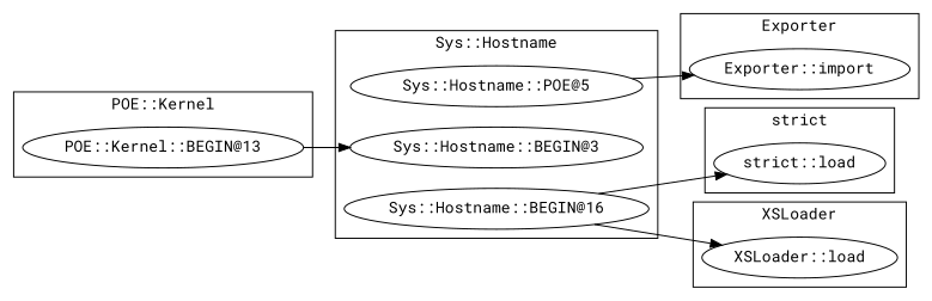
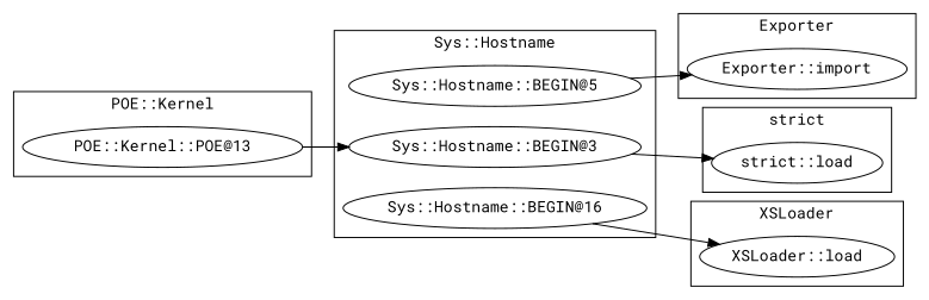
  digraph {
    fontname="Roboto Mono"
    rankdir=LR
    node [fontname="Roboto Mono"]
    edge [fontname="Roboto Mono"]
    "Exporter::import"
    n2 [label="strict::load"]
    "XSLoader::load"
-   "Sys::Hostname::BEGIN@5" [label="Sys::Hostname::POE@5"]
+   "Sys::Hostname::BEGIN@5"
    "Sys::Hostname::BEGIN@3"
    "Sys::Hostname::BEGIN@16"
-   "POE::Kernel::BEGIN@13"
+   "POE::Kernel::BEGIN@13" [label="POE::Kernel::POE@13"]
    subgraph cluster_1 {
      label=Exporter
      "Exporter::import"
    }
    subgraph cluster_2 {
      label="strict"
      n2
    }
    subgraph cluster_3 {
      label=XSLoader
      "XSLoader::load"
    }
    subgraph cluster_4 {
      label="Sys::Hostname"
      "Sys::Hostname::BEGIN@5"
      "Sys::Hostname::BEGIN@3"
      "Sys::Hostname::BEGIN@16"
    }
    subgraph cluster_5 {
      label="POE::Kernel"
      "POE::Kernel::BEGIN@13"
    }
    "Sys::Hostname::BEGIN@5" -> "Exporter::import"
-   "Sys::Hostname::BEGIN@16" -> n2
+   "Sys::Hostname::BEGIN@3" -> n2
    "Sys::Hostname::BEGIN@16" -> "XSLoader::load"
    "POE::Kernel::BEGIN@13" -> "Sys::Hostname::BEGIN@3"
  }
